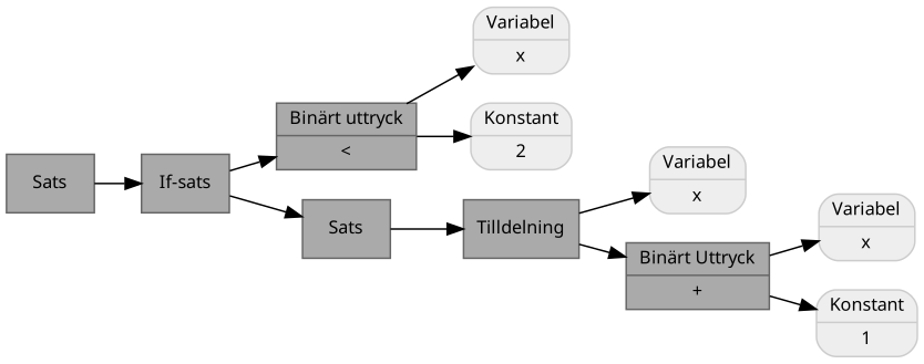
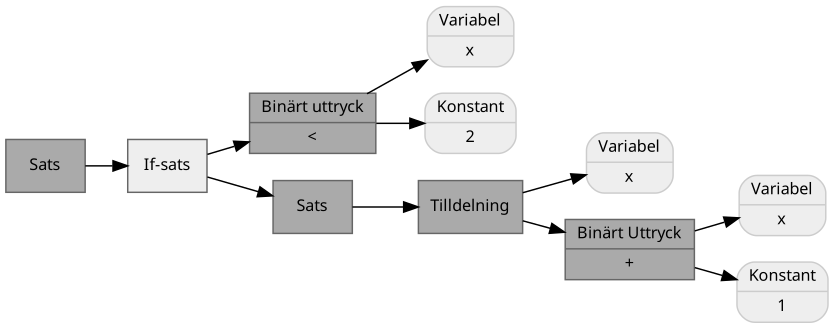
  digraph {
    ranksep=0.4
    rankdir=LR
    node [color="#666666" fillcolor="#aaaaaa" fontcolor=black fontname=Sans fontsize=11 shape=Mrecord style=filled]
    n1 [label=Sats shape=box]
-   n2 [label="If-sats" shape=box]
+   n2 [fillcolor="#eeeeee" label="If-sats" shape=box]
    n3 [label="Binärt uttryck|\<" shape=record]
    n4 [label=Sats shape=box]
    n5 [color="#cccccc" fillcolor="#eeeeee" label="Variabel|x" fontcolor=""]
    n6 [color="#cccccc" fillcolor="#eeeeee" label="Konstant|2" fontcolor=""]
    n7 [label=Tilldelning shape=box]
    n8 [color="#cccccc" fillcolor="#eeeeee" label="Variabel|x" fontcolor=""]
    n9 [label="Binärt Uttryck|+" shape=record]
    n10 [color="#cccccc" fillcolor="#eeeeee" label="Variabel|x" fontcolor=""]
    n11 [color="#cccccc" fillcolor="#eeeeee" label="Konstant|1" fontcolor=""]
    n1 -> n2
    n2 -> n3
    n2 -> n4
    n3 -> n5
    n3 -> n6
    n4 -> n7
    n7 -> n8
    n7 -> n9
    n9 -> n10
    n9 -> n11
  }
